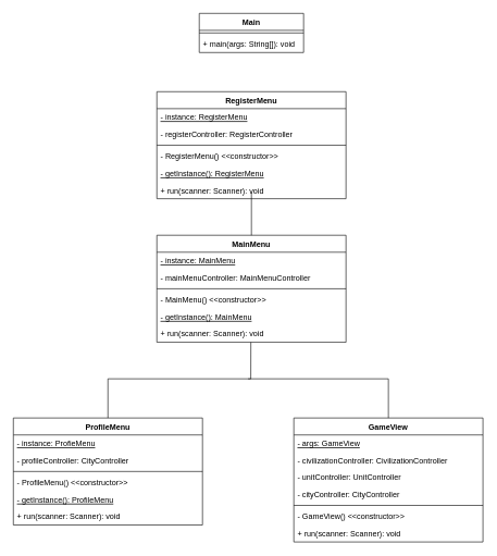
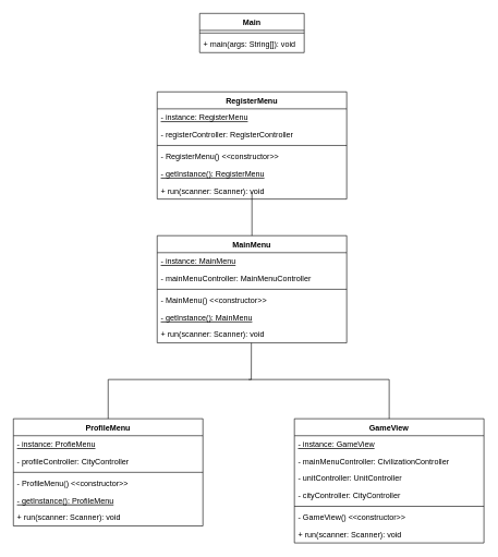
  <mxCell id="0" />
  <mxCell id="1" parent="0" />
  <mxCell id="2" value="Main" style="swimlane;fontStyle=1;align=center;verticalAlign=top;childLayout=stackLayout;horizontal=1;startSize=26;horizontalStack=0;resizeParent=1;resizeParentMax=0;resizeLast=0;collapsible=1;marginBottom=0;" parent="1" vertex="1"><mxGeometry x="305" y="20" width="160" height="60" as="geometry" /></mxCell>
  <mxCell id="3" value="" style="line;strokeWidth=1;fillColor=none;align=left;verticalAlign=middle;spacingTop=-1;spacingLeft=3;spacingRight=3;rotatable=0;labelPosition=right;points=[];portConstraint=eastwest;" parent="2" vertex="1"><mxGeometry y="26" width="160" height="8" as="geometry" /></mxCell>
  <mxCell id="4" value="+ main(args: String[]): void" style="text;strokeColor=none;fillColor=none;align=left;verticalAlign=top;spacingLeft=4;spacingRight=4;overflow=hidden;rotatable=0;points=[[0,0.5],[1,0.5]];portConstraint=eastwest;" parent="2" vertex="1"><mxGeometry y="34" width="160" height="26" as="geometry" /></mxCell>
  <mxCell id="5" value="RegisterMenu" style="swimlane;fontStyle=1;align=center;verticalAlign=top;childLayout=stackLayout;horizontal=1;startSize=26;horizontalStack=0;resizeParent=1;resizeParentMax=0;resizeLast=0;collapsible=1;marginBottom=0;" parent="1" vertex="1"><mxGeometry x="240" y="140" width="290" height="164" as="geometry" /></mxCell>
  <mxCell id="6" value="- instance: RegisterMenu" style="text;strokeColor=none;fillColor=none;align=left;verticalAlign=top;spacingLeft=4;spacingRight=4;overflow=hidden;rotatable=0;points=[[0,0.5],[1,0.5]];portConstraint=eastwest;fontStyle=4" parent="5" vertex="1"><mxGeometry y="26" width="290" height="26" as="geometry" /></mxCell>
  <mxCell id="7" value="- registerController: RegisterController" style="text;strokeColor=none;fillColor=none;align=left;verticalAlign=top;spacingLeft=4;spacingRight=4;overflow=hidden;rotatable=0;points=[[0,0.5],[1,0.5]];portConstraint=eastwest;" parent="5" vertex="1"><mxGeometry y="52" width="290" height="26" as="geometry" /></mxCell>
  <mxCell id="8" value="" style="line;strokeWidth=1;fillColor=none;align=left;verticalAlign=middle;spacingTop=-1;spacingLeft=3;spacingRight=3;rotatable=0;labelPosition=right;points=[];portConstraint=eastwest;" parent="5" vertex="1"><mxGeometry y="78" width="290" height="8" as="geometry" /></mxCell>
  <mxCell id="9" value="- RegisterMenu() &lt;&lt;constructor&gt;&gt;" style="text;strokeColor=none;fillColor=none;align=left;verticalAlign=top;spacingLeft=4;spacingRight=4;overflow=hidden;rotatable=0;points=[[0,0.5],[1,0.5]];portConstraint=eastwest;" parent="5" vertex="1"><mxGeometry y="86" width="290" height="26" as="geometry" /></mxCell>
  <mxCell id="10" value="- getInstance(): RegisterMenu" style="text;strokeColor=none;fillColor=none;align=left;verticalAlign=top;spacingLeft=4;spacingRight=4;overflow=hidden;rotatable=0;points=[[0,0.5],[1,0.5]];portConstraint=eastwest;fontStyle=4" parent="5" vertex="1"><mxGeometry y="112" width="290" height="26" as="geometry" /></mxCell>
  <mxCell id="11" value="+ run(scanner: Scanner): void" style="text;strokeColor=none;fillColor=none;align=left;verticalAlign=top;spacingLeft=4;spacingRight=4;overflow=hidden;rotatable=0;points=[[0,0.5],[1,0.5]];portConstraint=eastwest;fontStyle=0" parent="5" vertex="1"><mxGeometry y="138" width="290" height="26" as="geometry" /></mxCell>
  <mxCell id="12" value="MainMenu" style="swimlane;fontStyle=1;align=center;verticalAlign=top;childLayout=stackLayout;horizontal=1;startSize=26;horizontalStack=0;resizeParent=1;resizeParentMax=0;resizeLast=0;collapsible=1;marginBottom=0;" parent="1" vertex="1"><mxGeometry x="240" y="360" width="290" height="164" as="geometry" /></mxCell>
  <mxCell id="13" value="- instance: MainMenu" style="text;strokeColor=none;fillColor=none;align=left;verticalAlign=top;spacingLeft=4;spacingRight=4;overflow=hidden;rotatable=0;points=[[0,0.5],[1,0.5]];portConstraint=eastwest;fontStyle=4" parent="12" vertex="1"><mxGeometry y="26" width="290" height="26" as="geometry" /></mxCell>
  <mxCell id="14" value="- mainMenuController: MainMenuController" style="text;strokeColor=none;fillColor=none;align=left;verticalAlign=top;spacingLeft=4;spacingRight=4;overflow=hidden;rotatable=0;points=[[0,0.5],[1,0.5]];portConstraint=eastwest;" parent="12" vertex="1"><mxGeometry y="52" width="290" height="26" as="geometry" /></mxCell>
  <mxCell id="15" value="" style="line;strokeWidth=1;fillColor=none;align=left;verticalAlign=middle;spacingTop=-1;spacingLeft=3;spacingRight=3;rotatable=0;labelPosition=right;points=[];portConstraint=eastwest;" parent="12" vertex="1"><mxGeometry y="78" width="290" height="8" as="geometry" /></mxCell>
  <mxCell id="16" value="- MainMenu() &lt;&lt;constructor&gt;&gt;" style="text;strokeColor=none;fillColor=none;align=left;verticalAlign=top;spacingLeft=4;spacingRight=4;overflow=hidden;rotatable=0;points=[[0,0.5],[1,0.5]];portConstraint=eastwest;" parent="12" vertex="1"><mxGeometry y="86" width="290" height="26" as="geometry" /></mxCell>
  <mxCell id="17" value="- getInstance(): MainMenu" style="text;strokeColor=none;fillColor=none;align=left;verticalAlign=top;spacingLeft=4;spacingRight=4;overflow=hidden;rotatable=0;points=[[0,0.5],[1,0.5]];portConstraint=eastwest;fontStyle=4" parent="12" vertex="1"><mxGeometry y="112" width="290" height="26" as="geometry" /></mxCell>
  <mxCell id="18" value="+ run(scanner: Scanner): void" style="text;strokeColor=none;fillColor=none;align=left;verticalAlign=top;spacingLeft=4;spacingRight=4;overflow=hidden;rotatable=0;points=[[0,0.5],[1,0.5]];portConstraint=eastwest;fontStyle=0" parent="12" vertex="1"><mxGeometry y="138" width="290" height="26" as="geometry" /></mxCell>
  <mxCell id="19" value="ProfileMenu" style="swimlane;fontStyle=1;align=center;verticalAlign=top;childLayout=stackLayout;horizontal=1;startSize=26;horizontalStack=0;resizeParent=1;resizeParentMax=0;resizeLast=0;collapsible=1;marginBottom=0;" parent="1" vertex="1"><mxGeometry x="20" y="640" width="290" height="164" as="geometry" /></mxCell>
  <mxCell id="20" value="- instance: ProfieMenu" style="text;strokeColor=none;fillColor=none;align=left;verticalAlign=top;spacingLeft=4;spacingRight=4;overflow=hidden;rotatable=0;points=[[0,0.5],[1,0.5]];portConstraint=eastwest;fontStyle=4" parent="19" vertex="1"><mxGeometry y="26" width="290" height="26" as="geometry" /></mxCell>
  <mxCell id="21" value="- profileController: CityController" style="text;strokeColor=none;fillColor=none;align=left;verticalAlign=top;spacingLeft=4;spacingRight=4;overflow=hidden;rotatable=0;points=[[0,0.5],[1,0.5]];portConstraint=eastwest;" parent="19" vertex="1"><mxGeometry y="52" width="290" height="26" as="geometry" /></mxCell>
  <mxCell id="22" value="" style="line;strokeWidth=1;fillColor=none;align=left;verticalAlign=middle;spacingTop=-1;spacingLeft=3;spacingRight=3;rotatable=0;labelPosition=right;points=[];portConstraint=eastwest;" parent="19" vertex="1"><mxGeometry y="78" width="290" height="8" as="geometry" /></mxCell>
  <mxCell id="23" value="- ProfileMenu() &lt;&lt;constructor&gt;&gt;" style="text;strokeColor=none;fillColor=none;align=left;verticalAlign=top;spacingLeft=4;spacingRight=4;overflow=hidden;rotatable=0;points=[[0,0.5],[1,0.5]];portConstraint=eastwest;" parent="19" vertex="1"><mxGeometry y="86" width="290" height="26" as="geometry" /></mxCell>
  <mxCell id="24" value="- getInstance(): ProfileMenu" style="text;strokeColor=none;fillColor=none;align=left;verticalAlign=top;spacingLeft=4;spacingRight=4;overflow=hidden;rotatable=0;points=[[0,0.5],[1,0.5]];portConstraint=eastwest;fontStyle=4" parent="19" vertex="1"><mxGeometry y="112" width="290" height="26" as="geometry" /></mxCell>
  <mxCell id="25" value="+ run(scanner: Scanner): void" style="text;strokeColor=none;fillColor=none;align=left;verticalAlign=top;spacingLeft=4;spacingRight=4;overflow=hidden;rotatable=0;points=[[0,0.5],[1,0.5]];portConstraint=eastwest;fontStyle=0" parent="19" vertex="1"><mxGeometry y="138" width="290" height="26" as="geometry" /></mxCell>
  <mxCell id="26" value="" style="endArrow=none;html=1;rounded=0;exitX=0.5;exitY=0;exitDx=0;exitDy=0;" parent="1" source="12" edge="1"><mxGeometry width="50" height="50" relative="1" as="geometry"><mxPoint x="335" y="344" as="sourcePoint" /><mxPoint x="385" y="294" as="targetPoint" /></mxGeometry></mxCell>
  <mxCell id="27" value="" style="endArrow=none;html=1;rounded=0;entryX=0.497;entryY=1;entryDx=0;entryDy=0;entryPerimeter=0;exitX=0.5;exitY=0;exitDx=0;exitDy=0;" parent="1" source="19" target="18" edge="1"><mxGeometry width="50" height="50" relative="1" as="geometry"><mxPoint x="160" y="580" as="sourcePoint" /><mxPoint x="390" y="500" as="targetPoint" /><Array as="points"><mxPoint x="165" y="580" /><mxPoint x="384" y="580" /></Array></mxGeometry></mxCell>
  <mxCell id="28" value="GameView" style="swimlane;fontStyle=1;align=center;verticalAlign=top;childLayout=stackLayout;horizontal=1;startSize=26;horizontalStack=0;resizeParent=1;resizeParentMax=0;resizeLast=0;collapsible=1;marginBottom=0;" parent="1" vertex="1"><mxGeometry x="450" y="640" width="290" height="190" as="geometry" /></mxCell>
- <mxCell id="29" value="- args: GameView" style="text;strokeColor=none;fillColor=none;align=left;verticalAlign=top;spacingLeft=4;spacingRight=4;overflow=hidden;rotatable=0;points=[[0,0.5],[1,0.5]];portConstraint=eastwest;fontStyle=4" parent="28" vertex="1"><mxGeometry y="26" width="290" height="26" as="geometry" /></mxCell>
- <mxCell id="30" value="- civilizationController: CivilizationController" style="text;strokeColor=none;fillColor=none;align=left;verticalAlign=top;spacingLeft=4;spacingRight=4;overflow=hidden;rotatable=0;points=[[0,0.5],[1,0.5]];portConstraint=eastwest;" parent="28" vertex="1"><mxGeometry y="52" width="290" height="26" as="geometry" /></mxCell>
+ <mxCell id="29" value="- instance: GameView" style="text;strokeColor=none;fillColor=none;align=left;verticalAlign=top;spacingLeft=4;spacingRight=4;overflow=hidden;rotatable=0;points=[[0,0.5],[1,0.5]];portConstraint=eastwest;fontStyle=4" parent="28" vertex="1"><mxGeometry y="26" width="290" height="26" as="geometry" /></mxCell>
+ <mxCell id="30" value="- mainMenuController: CivilizationController" style="text;strokeColor=none;fillColor=none;align=left;verticalAlign=top;spacingLeft=4;spacingRight=4;overflow=hidden;rotatable=0;points=[[0,0.5],[1,0.5]];portConstraint=eastwest;" parent="28" vertex="1"><mxGeometry y="52" width="290" height="26" as="geometry" /></mxCell>
  <mxCell id="31" value="- unitController: UnitController" style="text;strokeColor=none;fillColor=none;align=left;verticalAlign=top;spacingLeft=4;spacingRight=4;overflow=hidden;rotatable=0;points=[[0,0.5],[1,0.5]];portConstraint=eastwest;" parent="28" vertex="1"><mxGeometry y="78" width="290" height="26" as="geometry" /></mxCell>
  <mxCell id="32" value="- cityController: CityController" style="text;strokeColor=none;fillColor=none;align=left;verticalAlign=top;spacingLeft=4;spacingRight=4;overflow=hidden;rotatable=0;points=[[0,0.5],[1,0.5]];portConstraint=eastwest;" parent="28" vertex="1"><mxGeometry y="104" width="290" height="26" as="geometry" /></mxCell>
  <mxCell id="33" value="" style="line;strokeWidth=1;fillColor=none;align=left;verticalAlign=middle;spacingTop=-1;spacingLeft=3;spacingRight=3;rotatable=0;labelPosition=right;points=[];portConstraint=eastwest;" parent="28" vertex="1"><mxGeometry y="130" width="290" height="8" as="geometry" /></mxCell>
  <mxCell id="34" value="- GameView() &lt;&lt;constructor&gt;&gt;" style="text;strokeColor=none;fillColor=none;align=left;verticalAlign=top;spacingLeft=4;spacingRight=4;overflow=hidden;rotatable=0;points=[[0,0.5],[1,0.5]];portConstraint=eastwest;" parent="28" vertex="1"><mxGeometry y="138" width="290" height="26" as="geometry" /></mxCell>
  <mxCell id="35" value="+ run(scanner: Scanner): void" style="text;strokeColor=none;fillColor=none;align=left;verticalAlign=top;spacingLeft=4;spacingRight=4;overflow=hidden;rotatable=0;points=[[0,0.5],[1,0.5]];portConstraint=eastwest;fontStyle=0" parent="28" vertex="1"><mxGeometry y="164" width="290" height="26" as="geometry" /></mxCell>
  <mxCell id="36" value="" style="endArrow=none;html=1;rounded=0;entryX=0.5;entryY=0;entryDx=0;entryDy=0;" parent="1" target="28" edge="1"><mxGeometry width="50" height="50" relative="1" as="geometry"><mxPoint x="380" y="580" as="sourcePoint" /><mxPoint x="660" y="570" as="targetPoint" /><Array as="points"><mxPoint x="595" y="580" /></Array></mxGeometry></mxCell>
